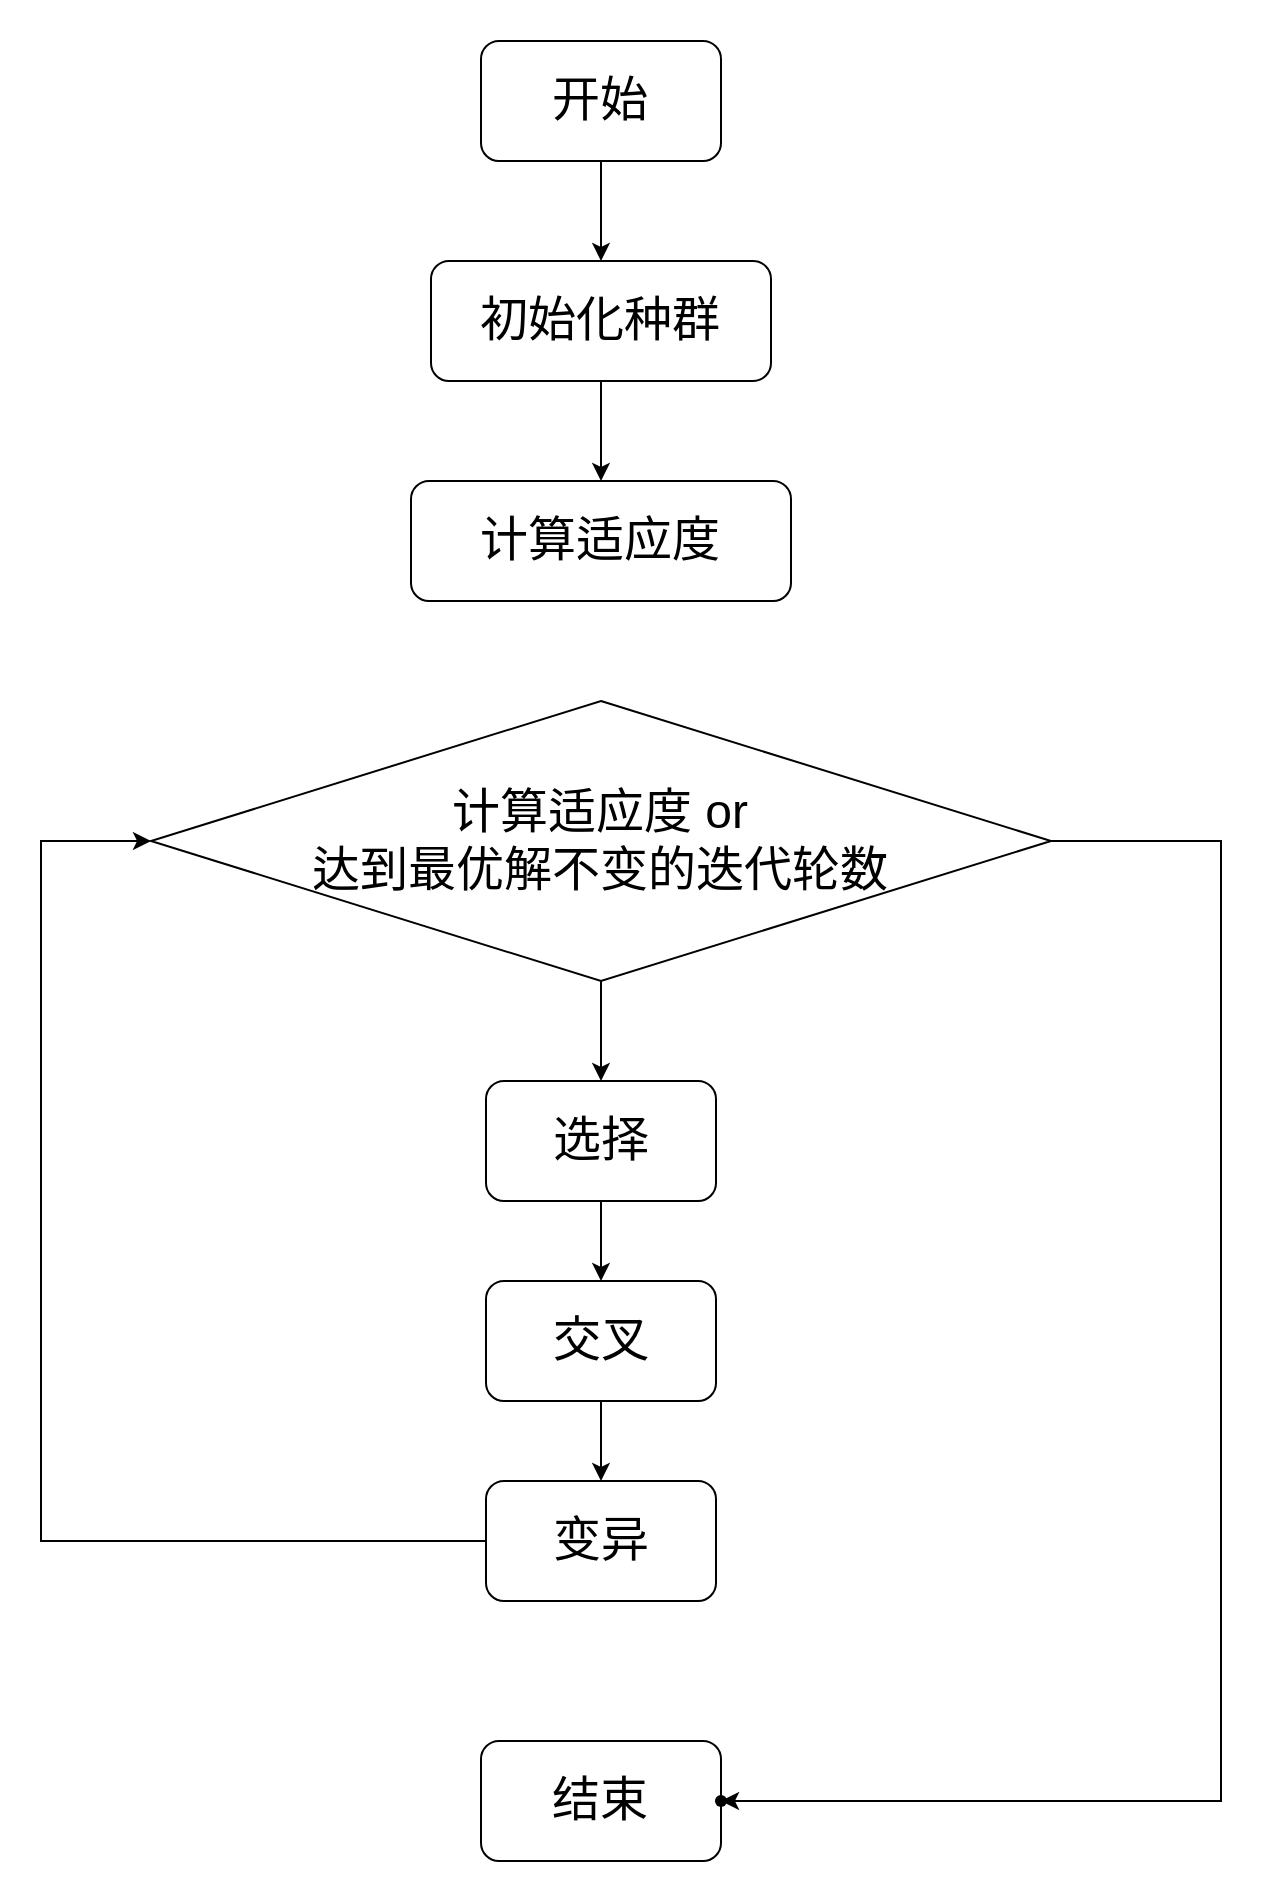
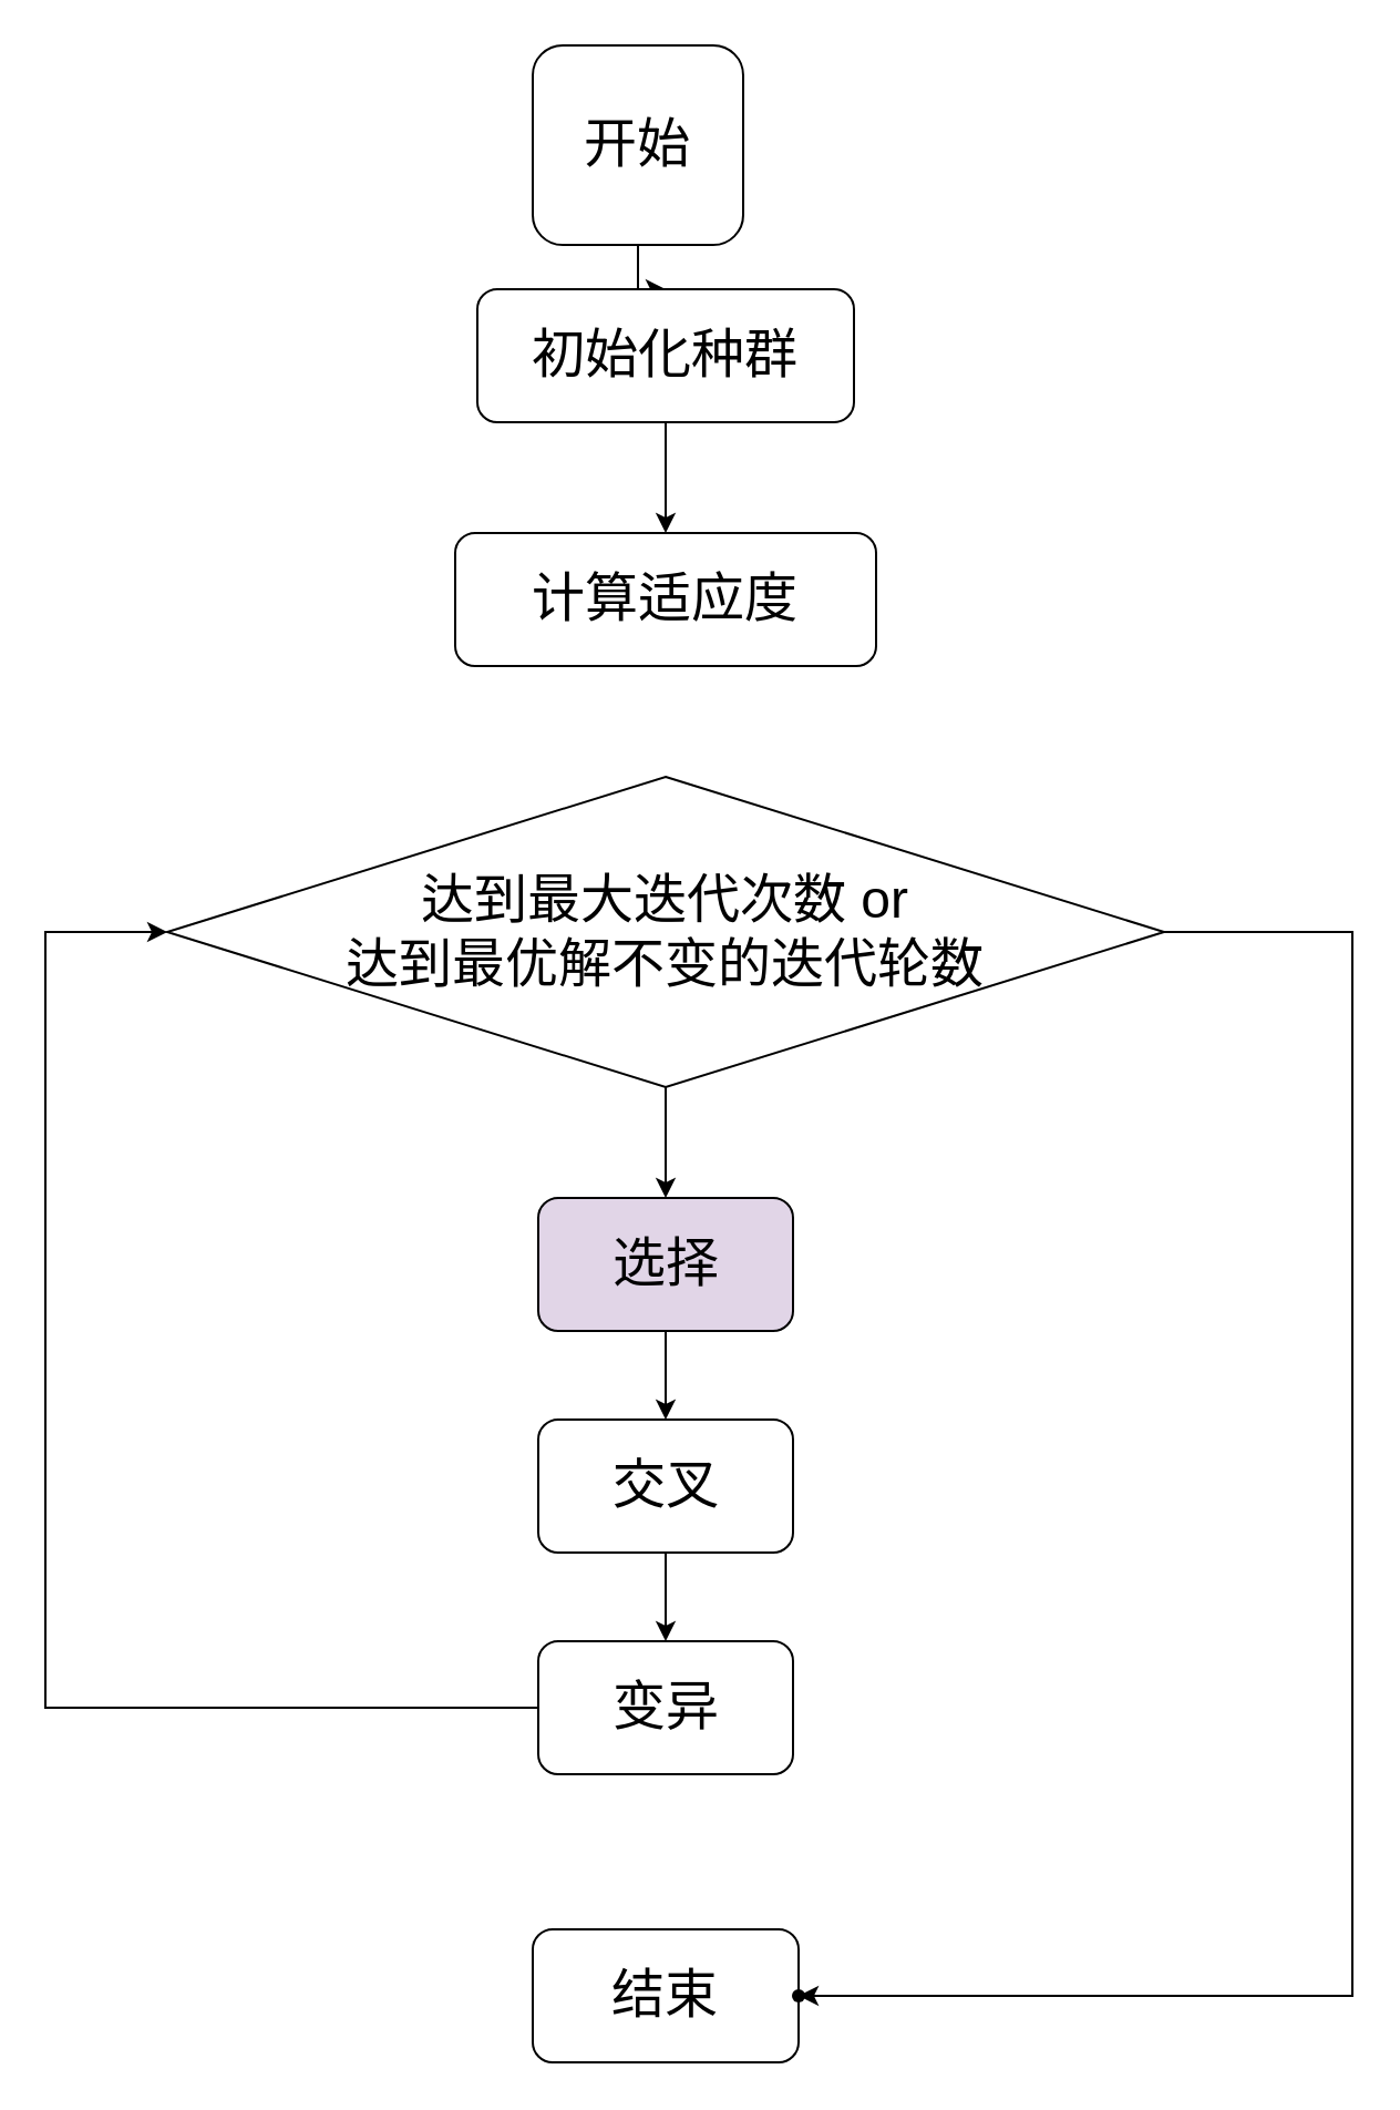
  <mxCell id="0" />
  <mxCell id="1" parent="0" />
  <mxCell id="2" value="" style="edgeStyle=orthogonalEdgeStyle;rounded=0;orthogonalLoop=1;jettySize=auto;html=1;fontSize=24;" edge="1" parent="1" source="3" target="5"><mxGeometry relative="1" as="geometry" /></mxCell>
- <mxCell id="3" value="&lt;font style=&quot;font-size: 24px&quot;&gt;开始&lt;/font&gt;" style="rounded=1;whiteSpace=wrap;html=1;" vertex="1" parent="1"><mxGeometry x="240" y="20" width="120" height="60" as="geometry" /></mxCell>
+ <mxCell id="3" value="&lt;font style=&quot;font-size: 24px&quot;&gt;开始&lt;/font&gt;" style="rounded=1;whiteSpace=wrap;html=1;" vertex="1" parent="1"><mxGeometry x="240" y="20" width="95" height="90" as="geometry" /></mxCell>
  <mxCell id="4" value="" style="edgeStyle=orthogonalEdgeStyle;rounded=0;orthogonalLoop=1;jettySize=auto;html=1;fontSize=24;" edge="1" parent="1" source="5" target="6"><mxGeometry relative="1" as="geometry" /></mxCell>
  <mxCell id="5" value="初始化种群" style="rounded=1;whiteSpace=wrap;html=1;fontSize=24;" vertex="1" parent="1"><mxGeometry x="215" y="130" width="170" height="60" as="geometry" /></mxCell>
  <mxCell id="6" value="计算适应度" style="rounded=1;whiteSpace=wrap;html=1;fontSize=24;" vertex="1" parent="1"><mxGeometry x="205" y="240" width="190" height="60" as="geometry" /></mxCell>
  <mxCell id="7" value="" style="edgeStyle=orthogonalEdgeStyle;rounded=0;orthogonalLoop=1;jettySize=auto;html=1;fontSize=24;" edge="1" parent="1" source="8" target="15"><mxGeometry relative="1" as="geometry" /></mxCell>
  <mxCell id="8" value="交叉" style="rounded=1;whiteSpace=wrap;html=1;fontSize=24;" vertex="1" parent="1"><mxGeometry x="242.5" y="640" width="115" height="60" as="geometry" /></mxCell>
  <mxCell id="9" value="" style="edgeStyle=orthogonalEdgeStyle;rounded=0;orthogonalLoop=1;jettySize=auto;html=1;fontSize=24;" edge="1" parent="1" source="11" target="13"><mxGeometry relative="1" as="geometry" /></mxCell>
  <mxCell id="10" value="" style="edgeStyle=orthogonalEdgeStyle;rounded=0;orthogonalLoop=1;jettySize=auto;html=1;fontSize=24;entryX=0.54;entryY=0.615;entryDx=0;entryDy=0;entryPerimeter=0;" edge="1" parent="1" source="11" target="17"><mxGeometry relative="1" as="geometry"><mxPoint x="650" y="910" as="targetPoint" /><Array as="points"><mxPoint x="610" y="420" /><mxPoint x="610" y="900" /></Array></mxGeometry></mxCell>
- <mxCell id="11" value="计算适应度 or &lt;br&gt;达到最优解不变的迭代轮数" style="rhombus;whiteSpace=wrap;html=1;fontSize=24;" vertex="1" parent="1"><mxGeometry x="75" y="350" width="450" height="140" as="geometry" /></mxCell>
+ <mxCell id="11" value="达到最大迭代次数 or &lt;br&gt;达到最优解不变的迭代轮数" style="rhombus;whiteSpace=wrap;html=1;fontSize=24;" vertex="1" parent="1"><mxGeometry x="75" y="350" width="450" height="140" as="geometry" /></mxCell>
  <mxCell id="12" value="" style="edgeStyle=orthogonalEdgeStyle;rounded=0;orthogonalLoop=1;jettySize=auto;html=1;fontSize=24;" edge="1" parent="1" source="13" target="8"><mxGeometry relative="1" as="geometry" /></mxCell>
- <mxCell id="13" value="选择" style="rounded=1;whiteSpace=wrap;html=1;fontSize=24;" vertex="1" parent="1"><mxGeometry x="242.5" y="540" width="115" height="60" as="geometry" /></mxCell>
+ <mxCell id="13" value="选择" style="rounded=1;whiteSpace=wrap;html=1;fontSize=24;fillColor=#e1d5e7;" vertex="1" parent="1"><mxGeometry x="242.5" y="540" width="115" height="60" as="geometry" /></mxCell>
  <mxCell id="14" value="" style="edgeStyle=orthogonalEdgeStyle;rounded=0;orthogonalLoop=1;jettySize=auto;html=1;fontSize=24;entryX=0;entryY=0.5;entryDx=0;entryDy=0;" edge="1" parent="1" source="15" target="11"><mxGeometry relative="1" as="geometry"><mxPoint x="145" y="770" as="targetPoint" /><Array as="points"><mxPoint x="20" y="770" /><mxPoint x="20" y="420" /></Array></mxGeometry></mxCell>
  <mxCell id="15" value="变异" style="rounded=1;whiteSpace=wrap;html=1;fontSize=24;" vertex="1" parent="1"><mxGeometry x="242.5" y="740" width="115" height="60" as="geometry" /></mxCell>
  <mxCell id="16" value="&lt;font style=&quot;font-size: 24px&quot;&gt;结束&lt;/font&gt;" style="rounded=1;whiteSpace=wrap;html=1;" vertex="1" parent="1"><mxGeometry x="240" y="870" width="120" height="60" as="geometry" /></mxCell>
  <mxCell id="17" value="" style="shape=waypoint;size=6;pointerEvents=1;points=[];fillColor=rgba(255, 255, 255, 1);resizable=0;rotatable=0;perimeter=centerPerimeter;snapToPoint=1;fontSize=24;" vertex="1" parent="1"><mxGeometry x="340" y="880" width="40" height="40" as="geometry" /></mxCell>
